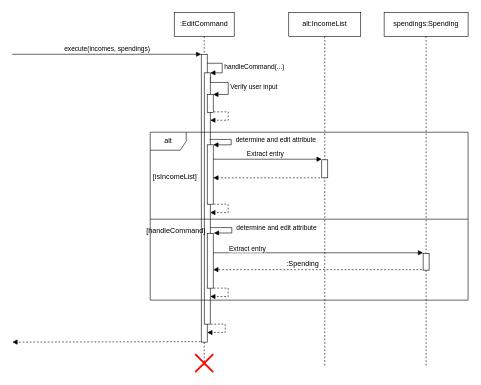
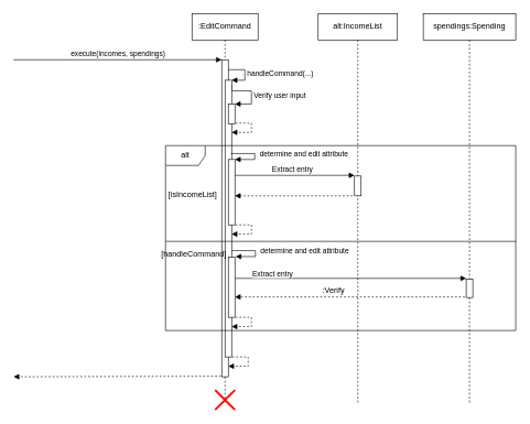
  <mxCell id="0" />
  <mxCell id="1" parent="0" />
  <mxCell id="2" value="execute(incomes, spendings)" style="html=1;verticalAlign=bottom;endArrow=block;curved=0;rounded=0;" parent="1" edge="1"><mxGeometry width="80" relative="1" as="geometry"><mxPoint x="20" y="90" as="sourcePoint" /><mxPoint x="335" y="90" as="targetPoint" /></mxGeometry></mxCell>
  <mxCell id="3" value=":EditCommand" style="shape=umlLifeline;perimeter=lifelinePerimeter;whiteSpace=wrap;html=1;container=1;dropTarget=0;collapsible=0;recursiveResize=0;outlineConnect=0;portConstraint=eastwest;newEdgeStyle={&quot;curved&quot;:0,&quot;rounded&quot;:0};" parent="1" vertex="1"><mxGeometry x="290" y="20" width="100" height="590" as="geometry" /></mxCell>
  <mxCell id="4" value="" style="html=1;points=[[0,0,0,0,5],[0,1,0,0,-5],[1,0,0,0,5],[1,1,0,0,-5]];perimeter=orthogonalPerimeter;outlineConnect=0;targetShapes=umlLifeline;portConstraint=eastwest;newEdgeStyle={&quot;curved&quot;:0,&quot;rounded&quot;:0};" parent="3" vertex="1"><mxGeometry x="45" y="70" width="10" height="480" as="geometry" /></mxCell>
  <mxCell id="5" value="&lt;br&gt;Verify user input" style="html=1;align=left;spacingLeft=2;endArrow=block;rounded=0;edgeStyle=orthogonalEdgeStyle;curved=0;rounded=0;" edge="1" parent="3"><mxGeometry x="-0.06" relative="1" as="geometry"><mxPoint x="60" y="107" as="sourcePoint" /><Array as="points"><mxPoint x="60" y="117" /><mxPoint x="90" y="117" /><mxPoint x="90" y="137" /></Array><mxPoint x="65" y="137.034" as="targetPoint" /><mxPoint as="offset" /></mxGeometry></mxCell>
  <mxCell id="6" value="" style="html=1;points=[[0,0,0,0,5],[0,1,0,0,-5],[1,0,0,0,5],[1,1,0,0,-5]];perimeter=orthogonalPerimeter;outlineConnect=0;targetShapes=umlLifeline;portConstraint=eastwest;newEdgeStyle={&quot;curved&quot;:0,&quot;rounded&quot;:0};" vertex="1" parent="1"><mxGeometry x="340" y="121" width="10" height="419" as="geometry" /></mxCell>
  <mxCell id="7" value="alt" style="shape=umlFrame;whiteSpace=wrap;html=1;pointerEvents=0;" parent="1" vertex="1"><mxGeometry x="250" y="220" width="530" height="280" as="geometry" /></mxCell>
  <mxCell id="8" value="" style="shape=umlDestroy;whiteSpace=wrap;html=1;strokeWidth=3;targetShapes=umlLifeline;fillColor=#ffcccc;strokeColor=#FF0000;fillStyle=solid;" parent="1" vertex="1"><mxGeometry x="325" y="590" width="30" height="30" as="geometry" /></mxCell>
  <mxCell id="9" value="" style="line;strokeWidth=1;fillColor=none;align=left;verticalAlign=middle;spacingTop=-1;spacingLeft=3;spacingRight=3;rotatable=0;labelPosition=right;points=[];portConstraint=eastwest;strokeColor=inherit;" parent="1" vertex="1"><mxGeometry x="250" y="361" width="530" height="8" as="geometry" /></mxCell>
  <mxCell id="10" value="alt:IncomeList" style="shape=umlLifeline;perimeter=lifelinePerimeter;whiteSpace=wrap;html=1;container=1;dropTarget=0;collapsible=0;recursiveResize=0;outlineConnect=0;portConstraint=eastwest;newEdgeStyle={&quot;curved&quot;:0,&quot;rounded&quot;:0};" parent="1" vertex="1"><mxGeometry x="481" y="20" width="120" height="590" as="geometry" /></mxCell>
  <mxCell id="11" value="" style="html=1;points=[[0,0,0,0,5],[0,1,0,0,-5],[1,0,0,0,5],[1,1,0,0,-5]];perimeter=orthogonalPerimeter;outlineConnect=0;targetShapes=umlLifeline;portConstraint=eastwest;newEdgeStyle={&quot;curved&quot;:0,&quot;rounded&quot;:0};" parent="10" vertex="1"><mxGeometry x="55" y="246" width="10" height="30" as="geometry" /></mxCell>
  <mxCell id="12" value="spendings:Spending" style="shape=umlLifeline;perimeter=lifelinePerimeter;whiteSpace=wrap;html=1;container=1;dropTarget=0;collapsible=0;recursiveResize=0;outlineConnect=0;portConstraint=eastwest;newEdgeStyle={&quot;curved&quot;:0,&quot;rounded&quot;:0};" parent="1" vertex="1"><mxGeometry x="640" y="20" width="140" height="590" as="geometry" /></mxCell>
  <mxCell id="13" value="" style="html=1;points=[[0,0,0,0,5],[0,1,0,0,-5],[1,0,0,0,5],[1,1,0,0,-5]];perimeter=orthogonalPerimeter;outlineConnect=0;targetShapes=umlLifeline;portConstraint=eastwest;newEdgeStyle={&quot;curved&quot;:0,&quot;rounded&quot;:0};" parent="12" vertex="1"><mxGeometry x="65" y="402" width="10" height="28" as="geometry" /></mxCell>
  <mxCell id="14" value="[isIncomeList]" style="text;html=1;align=center;verticalAlign=middle;resizable=0;points=[];autosize=1;strokeColor=none;fillColor=none;" parent="1" vertex="1"><mxGeometry x="241" y="280" width="100" height="30" as="geometry" /></mxCell>
  <mxCell id="15" value="[handleCommand]" style="text;strokeColor=none;align=center;fillColor=none;html=1;verticalAlign=middle;whiteSpace=wrap;rounded=0;" parent="1" vertex="1"><mxGeometry x="263" y="369" width="60" height="30" as="geometry" /></mxCell>
  <mxCell id="16" value="Extract entry" style="html=1;verticalAlign=bottom;endArrow=block;curved=0;rounded=0;" parent="1" edge="1"><mxGeometry x="0.002" width="80" relative="1" as="geometry"><mxPoint x="348" y="265" as="sourcePoint" /><mxPoint x="536" y="265" as="targetPoint" /><mxPoint as="offset" /></mxGeometry></mxCell>
  <mxCell id="17" value="Extract entry" style="html=1;verticalAlign=bottom;endArrow=block;curved=0;rounded=0;entryX=0.5;entryY=0;entryDx=0;entryDy=0;entryPerimeter=0;" parent="1" edge="1"><mxGeometry x="-0.627" y="-2" width="80" relative="1" as="geometry"><mxPoint x="345" y="421" as="sourcePoint" /><mxPoint x="705" y="421" as="targetPoint" /><mxPoint as="offset" /></mxGeometry></mxCell>
  <mxCell id="18" value="handleCommand(...)" style="html=1;align=left;spacingLeft=2;endArrow=block;rounded=0;edgeStyle=orthogonalEdgeStyle;curved=0;rounded=0;entryX=1;entryY=0;entryDx=0;entryDy=0;entryPerimeter=0;" edge="1" target="6" parent="1" source="4"><mxGeometry relative="1" as="geometry"><mxPoint x="351" y="105" as="sourcePoint" /><Array as="points"><mxPoint x="370" y="105" /><mxPoint x="370" y="121" /></Array><mxPoint x="356" y="129" as="targetPoint" /></mxGeometry></mxCell>
  <mxCell id="19" value="" style="html=1;points=[[0,0,0,0,5],[0,1,0,0,-5],[1,0,0,0,5],[1,1,0,0,-5]];perimeter=orthogonalPerimeter;outlineConnect=0;targetShapes=umlLifeline;portConstraint=eastwest;newEdgeStyle={&quot;curved&quot;:0,&quot;rounded&quot;:0};" vertex="1" parent="1"><mxGeometry x="345" y="157" width="10" height="30" as="geometry" /></mxCell>
  <mxCell id="20" value="" style="html=1;points=[[0,0,0,0,5],[0,1,0,0,-5],[1,0,0,0,5],[1,1,0,0,-5]];perimeter=orthogonalPerimeter;outlineConnect=0;targetShapes=umlLifeline;portConstraint=eastwest;newEdgeStyle={&quot;curved&quot;:0,&quot;rounded&quot;:0};" vertex="1" parent="1"><mxGeometry x="345" y="389" width="10" height="91" as="geometry" /></mxCell>
  <mxCell id="21" value="determine and edit attribute" style="html=1;align=left;spacingLeft=2;endArrow=block;rounded=0;edgeStyle=orthogonalEdgeStyle;curved=0;rounded=0;" edge="1" parent="1"><mxGeometry x="-0.013" y="4" relative="1" as="geometry"><mxPoint x="350" y="379" as="sourcePoint" /><Array as="points"><mxPoint x="356" y="379" /><mxPoint x="386" y="379" /><mxPoint x="386" y="389" /></Array><mxPoint x="356.034" y="388" as="targetPoint" /><mxPoint as="offset" /></mxGeometry></mxCell>
  <mxCell id="22" value="determine and edit attribute" style="html=1;align=left;spacingLeft=2;endArrow=block;rounded=0;edgeStyle=orthogonalEdgeStyle;curved=0;rounded=0;" edge="1" parent="1"><mxGeometry x="-0.013" y="4" relative="1" as="geometry"><mxPoint x="349" y="232" as="sourcePoint" /><Array as="points"><mxPoint x="355" y="232" /><mxPoint x="385" y="232" /><mxPoint x="385" y="242" /></Array><mxPoint x="355.034" y="241" as="targetPoint" /><mxPoint as="offset" /></mxGeometry></mxCell>
  <mxCell id="23" value="" style="html=1;points=[[0,0,0,0,5],[0,1,0,0,-5],[1,0,0,0,5],[1,1,0,0,-5]];perimeter=orthogonalPerimeter;outlineConnect=0;targetShapes=umlLifeline;portConstraint=eastwest;newEdgeStyle={&quot;curved&quot;:0,&quot;rounded&quot;:0};" vertex="1" parent="1"><mxGeometry x="345" y="241" width="10" height="99" as="geometry" /></mxCell>
  <mxCell id="24" value="" style="endArrow=block;dashed=1;endFill=1;html=1;rounded=0;" edge="1" parent="1" target="23"><mxGeometry width="160" relative="1" as="geometry"><mxPoint x="533" y="296" as="sourcePoint" /><mxPoint x="373" y="296" as="targetPoint" /></mxGeometry></mxCell>
  <mxCell id="25" value="" style="endArrow=block;dashed=1;endFill=1;html=1;rounded=0;" edge="1" parent="1"><mxGeometry width="160" relative="1" as="geometry"><mxPoint x="703" y="449.16" as="sourcePoint" /><mxPoint x="355" y="449.16" as="targetPoint" /></mxGeometry></mxCell>
  <mxCell id="26" value="" style="endArrow=block;dashed=1;endFill=1;html=1;rounded=0;" edge="1" parent="1" target="6"><mxGeometry width="160" relative="1" as="geometry"><mxPoint x="355.81" y="186" as="sourcePoint" /><mxPoint x="400" y="210" as="targetPoint" /><Array as="points"><mxPoint x="380" y="186" /><mxPoint x="380" y="200" /></Array></mxGeometry></mxCell>
  <mxCell id="27" value="" style="endArrow=block;dashed=1;endFill=1;html=1;rounded=0;" edge="1" parent="1"><mxGeometry width="160" relative="1" as="geometry"><mxPoint x="355.81" y="340" as="sourcePoint" /><mxPoint x="350" y="354" as="targetPoint" /><Array as="points"><mxPoint x="380" y="340" /><mxPoint x="380" y="354" /></Array></mxGeometry></mxCell>
  <mxCell id="28" value="" style="endArrow=block;dashed=1;endFill=1;html=1;rounded=0;" edge="1" parent="1"><mxGeometry width="160" relative="1" as="geometry"><mxPoint x="355.81" y="480" as="sourcePoint" /><mxPoint x="350" y="494" as="targetPoint" /><Array as="points"><mxPoint x="380" y="480" /><mxPoint x="380" y="494" /></Array></mxGeometry></mxCell>
  <mxCell id="29" value="" style="endArrow=block;dashed=1;endFill=1;html=1;rounded=0;" edge="1" parent="1"><mxGeometry width="160" relative="1" as="geometry"><mxPoint x="350.81" y="540" as="sourcePoint" /><mxPoint x="345" y="554" as="targetPoint" /><Array as="points"><mxPoint x="375" y="540" /><mxPoint x="375" y="554" /></Array></mxGeometry></mxCell>
  <mxCell id="30" value="" style="endArrow=block;dashed=1;endFill=1;html=1;rounded=0;" edge="1" parent="1"><mxGeometry width="160" relative="1" as="geometry"><mxPoint x="334" y="569.16" as="sourcePoint" /><mxPoint x="20" y="570" as="targetPoint" /></mxGeometry></mxCell>
- <mxCell id="31" value=":Spending" style="text;html=1;align=center;verticalAlign=middle;resizable=0;points=[];autosize=1;strokeColor=none;fillColor=none;" vertex="1" parent="1"><mxGeometry x="464" y="424" width="80" height="30" as="geometry" /></mxCell>
+ <mxCell id="31" value=":Verify" style="text;html=1;align=center;verticalAlign=middle;resizable=0;points=[];autosize=1;strokeColor=none;fillColor=none;" vertex="1" parent="1"><mxGeometry x="464" y="424" width="80" height="30" as="geometry" /></mxCell>
